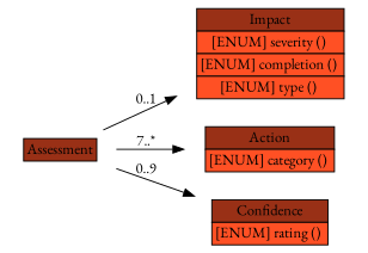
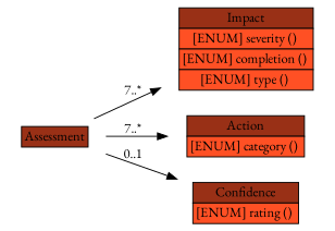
  digraph {
    fontname="EB Garamond"
    rankdir=LR
    node [fontname="EB Garamond" shape=plaintext]
    edge [fontname="EB Garamond"]
    n1 [height=0.5 label=<<table BORDER="0" CELLBORDER="1" CELLSPACING="0"> <tr > <td BGCOLOR="#993016" HREF="#" TITLE="The Assessment class is used to provide the analyzer&#39;s assessment of an event -- its impact, actions taken in response, and confidence. ">Assessment</td> </tr>" %</table>> width=1.4444]
    n2 [height=1.2361 label=<<table BORDER="0" CELLBORDER="1" CELLSPACING="0"> <tr > <td BGCOLOR="#993016" HREF="#" TITLE="The Impact class is used to provide the analyzer&#39;s assessment of the impact of the event on the target(s). It is represented in the IDMEF DTD as follows: ">Impact</td> </tr>" %<tr><td BGCOLOR="#FF5024" HREF="#" TITLE="Section 10.)">[ENUM] severity () </td></tr>%<tr><td BGCOLOR="#FF5024" HREF="#" TITLE="Section 10.)">[ENUM] completion () </td></tr>%<tr><td BGCOLOR="#FF5024" HREF="#" TITLE="value is &quot;other&quot;.  (See also Section 10.)">[ENUM] type () </td></tr>%</table>> width=2.4167]
    n3 [height=0.68056 label=<<table BORDER="0" CELLBORDER="1" CELLSPACING="0"> <tr > <td BGCOLOR="#993016" HREF="#" TITLE="The Action class is used to describe any actions taken by the analyzer in response to the event. Is is represented in the IDMEF DTD as follows: ">Action</td> </tr>" %<tr><td BGCOLOR="#FF5024" HREF="#" TITLE="The default value is &quot;other&quot;.  (See also Section 10.)">[ENUM] category () </td></tr>%</table>> width=2.2222]
    n4 [height=0.68056 label=<<table BORDER="0" CELLBORDER="1" CELLSPACING="0"> <tr > <td BGCOLOR="#993016" HREF="#" TITLE="The Confidence class is used to represent the analyzer&#39;s best estimate of the validity of its analysis. It is represented in the IDMEF DTD as follows: ">Confidence</td> </tr>" %<tr><td BGCOLOR="#FF5024" HREF="#" TITLE="also Section 10.)">[ENUM] rating () </td></tr>%</table>> width=1.9444]
-   n1 -> n2 [label="0..1"]
+   n1 -> n2 [label="7..*"]
    n1 -> n3 [label="7..*"]
-   n1 -> n4 [label="0..9"]
+   n1 -> n4 [label="0..1"]
  }
